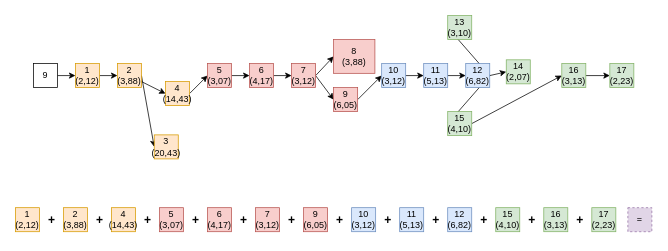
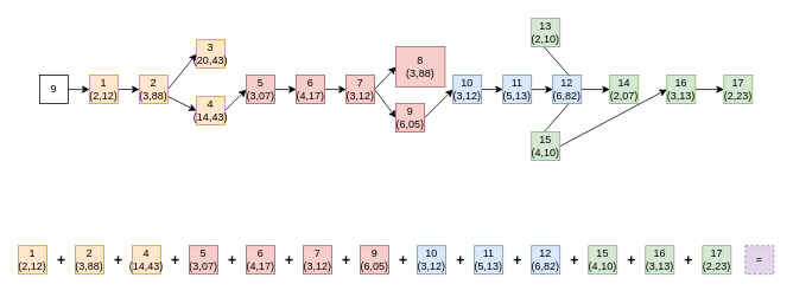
  <mxCell id="0" />
  <mxCell id="1" parent="0" />
  <mxCell id="2" style="edgeStyle=orthogonalEdgeStyle;rounded=0;orthogonalLoop=1;jettySize=auto;html=1;exitX=1;exitY=0.5;exitDx=0;exitDy=0;entryX=0;entryY=0.5;entryDx=0;entryDy=0;" parent="1" source="3" target="5" edge="1"><mxGeometry relative="1" as="geometry" /></mxCell>
  <mxCell id="3" value="9" style="whiteSpace=wrap;html=1;aspect=fixed;" parent="1" vertex="1"><mxGeometry x="44" y="84" width="32" height="32" as="geometry" /></mxCell>
  <mxCell id="4" style="edgeStyle=orthogonalEdgeStyle;rounded=0;orthogonalLoop=1;jettySize=auto;html=1;exitX=1;exitY=0.5;exitDx=0;exitDy=0;entryX=0;entryY=0.5;entryDx=0;entryDy=0;" parent="1" source="5" target="8" edge="1"><mxGeometry relative="1" as="geometry" /></mxCell>
  <mxCell id="5" value="1&lt;br&gt;(2,12)" style="whiteSpace=wrap;html=1;aspect=fixed;fillColor=#ffe6cc;strokeColor=#d79b00;" parent="1" vertex="1"><mxGeometry x="100" y="84" width="32" height="32" as="geometry" /></mxCell>
  <mxCell id="6" style="edgeStyle=none;rounded=0;orthogonalLoop=1;jettySize=auto;html=1;exitX=1;exitY=0.75;exitDx=0;exitDy=0;entryX=0;entryY=0.5;entryDx=0;entryDy=0;" parent="1" source="8" target="34" edge="1"><mxGeometry relative="1" as="geometry" /></mxCell>
  <mxCell id="7" style="edgeStyle=none;rounded=0;orthogonalLoop=1;jettySize=auto;html=1;exitX=1;exitY=0.5;exitDx=0;exitDy=0;entryX=0;entryY=0.5;entryDx=0;entryDy=0;" parent="1" source="8" target="9" edge="1"><mxGeometry relative="1" as="geometry" /></mxCell>
  <mxCell id="8" value="2&lt;br&gt;(3,88)" style="whiteSpace=wrap;html=1;aspect=fixed;fillColor=#ffe6cc;strokeColor=#d79b00;" parent="1" vertex="1"><mxGeometry x="156" y="84" width="32" height="32" as="geometry" /></mxCell>
- <mxCell id="9" value="3&lt;br&gt;(20,43)" style="whiteSpace=wrap;html=1;aspect=fixed;fillColor=#ffe6cc;strokeColor=#d79b00;" parent="1" vertex="1"><mxGeometry x="205" y="179" width="32" height="32" as="geometry" /></mxCell>
+ <mxCell id="9" value="3&lt;br&gt;(20,43)" style="whiteSpace=wrap;html=1;aspect=fixed;fillColor=#ffe6cc;strokeColor=#d79b00;" parent="1" vertex="1"><mxGeometry x="220" y="44" width="32" height="32" as="geometry" /></mxCell>
  <mxCell id="10" style="edgeStyle=none;rounded=0;orthogonalLoop=1;jettySize=auto;html=1;exitX=1;exitY=0.5;exitDx=0;exitDy=0;entryX=0;entryY=0.5;entryDx=0;entryDy=0;" parent="1" source="11" target="14" edge="1"><mxGeometry relative="1" as="geometry" /></mxCell>
  <mxCell id="11" value="6&lt;br&gt;(4,17)" style="whiteSpace=wrap;html=1;aspect=fixed;fillColor=#f8cecc;strokeColor=#b85450;" parent="1" vertex="1"><mxGeometry x="332" y="84" width="32" height="32" as="geometry" /></mxCell>
  <mxCell id="12" style="edgeStyle=none;rounded=0;orthogonalLoop=1;jettySize=auto;html=1;exitX=1;exitY=0.5;exitDx=0;exitDy=0;entryX=0;entryY=0.5;entryDx=0;entryDy=0;" parent="1" source="14" target="15" edge="1"><mxGeometry relative="1" as="geometry" /></mxCell>
  <mxCell id="13" style="edgeStyle=none;rounded=0;orthogonalLoop=1;jettySize=auto;html=1;exitX=1;exitY=0.5;exitDx=0;exitDy=0;entryX=0;entryY=0.5;entryDx=0;entryDy=0;" parent="1" source="14" target="17" edge="1"><mxGeometry relative="1" as="geometry" /></mxCell>
  <mxCell id="14" value="7&lt;br&gt;(3,12)" style="whiteSpace=wrap;html=1;aspect=fixed;fillColor=#f8cecc;strokeColor=#b85450;" parent="1" vertex="1"><mxGeometry x="388" y="84" width="32" height="32" as="geometry" /></mxCell>
  <mxCell id="15" value="8&lt;br&gt;(3,88)" style="whiteSpace=wrap;html=1;aspect=fixed;fillColor=#f8cecc;strokeColor=#b85450;" parent="1" vertex="1"><mxGeometry x="444" y="52" width="55" height="45" as="geometry" /></mxCell>
  <mxCell id="16" style="edgeStyle=none;rounded=0;orthogonalLoop=1;jettySize=auto;html=1;exitX=1;exitY=0.5;exitDx=0;exitDy=0;entryX=0;entryY=0.5;entryDx=0;entryDy=0;" parent="1" source="17" target="21" edge="1"><mxGeometry relative="1" as="geometry" /></mxCell>
  <mxCell id="17" value="9&lt;br&gt;(6,05)" style="whiteSpace=wrap;html=1;aspect=fixed;fillColor=#f8cecc;strokeColor=#b85450;" parent="1" vertex="1"><mxGeometry x="444" y="116" width="32" height="32" as="geometry" /></mxCell>
  <mxCell id="18" style="edgeStyle=none;rounded=0;orthogonalLoop=1;jettySize=auto;html=1;exitX=1;exitY=0.5;exitDx=0;exitDy=0;entryX=0;entryY=0.5;entryDx=0;entryDy=0;" parent="1" source="19" target="25" edge="1"><mxGeometry relative="1" as="geometry" /></mxCell>
  <mxCell id="19" value="11&lt;br&gt;(5,13)" style="whiteSpace=wrap;html=1;aspect=fixed;fillColor=#dae8fc;strokeColor=#6c8ebf;" parent="1" vertex="1"><mxGeometry x="564" y="84" width="32" height="32" as="geometry" /></mxCell>
  <mxCell id="20" style="edgeStyle=none;rounded=0;orthogonalLoop=1;jettySize=auto;html=1;exitX=1;exitY=0.5;exitDx=0;exitDy=0;entryX=0;entryY=0.5;entryDx=0;entryDy=0;" parent="1" source="21" target="19" edge="1"><mxGeometry relative="1" as="geometry" /></mxCell>
  <mxCell id="21" value="10&lt;br&gt;(3,12)" style="whiteSpace=wrap;html=1;aspect=fixed;fillColor=#dae8fc;strokeColor=#6c8ebf;" parent="1" vertex="1"><mxGeometry x="508" y="84" width="32" height="32" as="geometry" /></mxCell>
  <mxCell id="22" style="edgeStyle=none;rounded=0;orthogonalLoop=1;jettySize=auto;html=1;exitX=1;exitY=0.5;exitDx=0;exitDy=0;entryX=0;entryY=0.5;entryDx=0;entryDy=0;" parent="1" source="25" target="26" edge="1"><mxGeometry relative="1" as="geometry" /></mxCell>
  <mxCell id="23" style="edgeStyle=none;rounded=0;orthogonalLoop=1;jettySize=auto;html=1;exitX=1;exitY=0.5;exitDx=0;exitDy=0;entryX=0;entryY=0.5;entryDx=0;entryDy=0;" parent="1" source="25" target="30" edge="1"><mxGeometry relative="1" as="geometry" /></mxCell>
  <mxCell id="24" style="edgeStyle=none;rounded=0;orthogonalLoop=1;jettySize=auto;html=1;exitX=1;exitY=0.5;exitDx=0;exitDy=0;entryX=0;entryY=0.5;entryDx=0;entryDy=0;" parent="1" source="25" target="32" edge="1"><mxGeometry relative="1" as="geometry" /></mxCell>
  <mxCell id="25" value="12&lt;br&gt;(6,82)" style="whiteSpace=wrap;html=1;aspect=fixed;fillColor=#dae8fc;strokeColor=#6c8ebf;" parent="1" vertex="1"><mxGeometry x="620" y="84" width="32" height="32" as="geometry" /></mxCell>
- <mxCell id="26" value="13&lt;br&gt;(3,10)" style="whiteSpace=wrap;html=1;aspect=fixed;fillColor=#d5e8d4;strokeColor=#82b366;" parent="1" vertex="1"><mxGeometry x="596" y="20" width="32" height="32" as="geometry" /></mxCell>
+ <mxCell id="26" value="13&lt;br&gt;(2,10)" style="whiteSpace=wrap;html=1;aspect=fixed;fillColor=#d5e8d4;strokeColor=#82b366;" parent="1" vertex="1"><mxGeometry x="596" y="20" width="32" height="32" as="geometry" /></mxCell>
  <mxCell id="27" style="edgeStyle=none;rounded=0;orthogonalLoop=1;jettySize=auto;html=1;exitX=1;exitY=0.5;exitDx=0;exitDy=0;entryX=0;entryY=0.5;entryDx=0;entryDy=0;" parent="1" source="28" target="29" edge="1"><mxGeometry relative="1" as="geometry" /></mxCell>
  <mxCell id="28" value="16&lt;br&gt;(3,13)" style="whiteSpace=wrap;html=1;aspect=fixed;fillColor=#d5e8d4;strokeColor=#82b366;" parent="1" vertex="1"><mxGeometry x="748" y="84" width="32" height="32" as="geometry" /></mxCell>
  <mxCell id="29" value="17&lt;br&gt;(2,23)" style="whiteSpace=wrap;html=1;aspect=fixed;fillColor=#d5e8d4;strokeColor=#82b366;" parent="1" vertex="1"><mxGeometry x="812" y="84" width="32" height="32" as="geometry" /></mxCell>
- <mxCell id="30" value="14&lt;br&gt;(2,07)" style="whiteSpace=wrap;html=1;aspect=fixed;fillColor=#d5e8d4;strokeColor=#82b366;" parent="1" vertex="1"><mxGeometry x="674" y="79" width="32" height="32" as="geometry" /></mxCell>
+ <mxCell id="30" value="14&lt;br&gt;(2,07)" style="whiteSpace=wrap;html=1;aspect=fixed;fillColor=#d5e8d4;strokeColor=#82b366;" parent="1" vertex="1"><mxGeometry x="684" y="84" width="32" height="32" as="geometry" /></mxCell>
  <mxCell id="31" style="edgeStyle=none;rounded=0;orthogonalLoop=1;jettySize=auto;html=1;exitX=1;exitY=0.5;exitDx=0;exitDy=0;entryX=0;entryY=0.5;entryDx=0;entryDy=0;" parent="1" source="32" target="28" edge="1"><mxGeometry relative="1" as="geometry" /></mxCell>
  <mxCell id="32" value="15&lt;br&gt;(4,10)" style="whiteSpace=wrap;html=1;aspect=fixed;fillColor=#d5e8d4;strokeColor=#82b366;" parent="1" vertex="1"><mxGeometry x="596" y="148" width="32" height="32" as="geometry" /></mxCell>
  <mxCell id="33" style="edgeStyle=none;rounded=0;orthogonalLoop=1;jettySize=auto;html=1;exitX=1;exitY=0.5;exitDx=0;exitDy=0;entryX=0;entryY=0.5;entryDx=0;entryDy=0;" parent="1" source="34" target="36" edge="1"><mxGeometry relative="1" as="geometry" /></mxCell>
  <mxCell id="34" value="4&lt;br&gt;(14,43)" style="whiteSpace=wrap;html=1;aspect=fixed;fillColor=#ffe6cc;strokeColor=#d79b00;" parent="1" vertex="1"><mxGeometry x="220" y="108" width="32" height="32" as="geometry" /></mxCell>
  <mxCell id="35" style="edgeStyle=none;rounded=0;orthogonalLoop=1;jettySize=auto;html=1;exitX=1;exitY=0.5;exitDx=0;exitDy=0;entryX=0;entryY=0.5;entryDx=0;entryDy=0;" parent="1" source="36" target="11" edge="1"><mxGeometry relative="1" as="geometry" /></mxCell>
  <mxCell id="36" value="5&lt;br&gt;(3,07)" style="whiteSpace=wrap;html=1;aspect=fixed;fillColor=#f8cecc;strokeColor=#b85450;" parent="1" vertex="1"><mxGeometry x="276" y="84" width="32" height="32" as="geometry" /></mxCell>
  <mxCell id="37" value="=" style="whiteSpace=wrap;html=1;aspect=fixed;fillColor=#e1d5e7;strokeColor=#9673a6;fillStyle=auto;dashed=1;rounded=0;glass=0;" parent="1" vertex="1"><mxGeometry x="836" y="276" width="32" height="32" as="geometry" /></mxCell>
  <mxCell id="38" value="1&lt;br&gt;(2,12)" style="whiteSpace=wrap;html=1;aspect=fixed;fillColor=#ffe6cc;strokeColor=#d79b00;" parent="1" vertex="1"><mxGeometry x="20" y="276" width="32" height="32" as="geometry" /></mxCell>
  <mxCell id="39" value="2&lt;br&gt;(3,88)" style="whiteSpace=wrap;html=1;aspect=fixed;fillColor=#ffe6cc;strokeColor=#d79b00;" parent="1" vertex="1"><mxGeometry x="84" y="276" width="32" height="32" as="geometry" /></mxCell>
  <mxCell id="40" value="4&lt;br&gt;(14,43)" style="whiteSpace=wrap;html=1;aspect=fixed;fillColor=#ffe6cc;strokeColor=#d79b00;" parent="1" vertex="1"><mxGeometry x="148" y="276" width="32" height="32" as="geometry" /></mxCell>
  <mxCell id="41" value="5&lt;br&gt;(3,07)" style="whiteSpace=wrap;html=1;aspect=fixed;fillColor=#f8cecc;strokeColor=#b85450;" parent="1" vertex="1"><mxGeometry x="212" y="276" width="32" height="32" as="geometry" /></mxCell>
  <mxCell id="42" value="6&lt;br&gt;(4,17)" style="whiteSpace=wrap;html=1;aspect=fixed;fillColor=#f8cecc;strokeColor=#b85450;" parent="1" vertex="1"><mxGeometry x="276" y="276" width="32" height="32" as="geometry" /></mxCell>
  <mxCell id="43" value="7&lt;br&gt;(3,12)" style="whiteSpace=wrap;html=1;aspect=fixed;fillColor=#f8cecc;strokeColor=#b85450;" parent="1" vertex="1"><mxGeometry x="340" y="276" width="32" height="32" as="geometry" /></mxCell>
  <mxCell id="44" value="9&lt;br&gt;(6,05)" style="whiteSpace=wrap;html=1;aspect=fixed;fillColor=#f8cecc;strokeColor=#b85450;" parent="1" vertex="1"><mxGeometry x="404" y="276" width="32" height="32" as="geometry" /></mxCell>
  <mxCell id="45" value="10&lt;br&gt;(3,12)" style="whiteSpace=wrap;html=1;aspect=fixed;fillColor=#dae8fc;strokeColor=#6c8ebf;" parent="1" vertex="1"><mxGeometry x="468" y="276" width="32" height="32" as="geometry" /></mxCell>
  <mxCell id="46" value="11&lt;br&gt;(5,13)" style="whiteSpace=wrap;html=1;aspect=fixed;fillColor=#dae8fc;strokeColor=#6c8ebf;" parent="1" vertex="1"><mxGeometry x="532" y="276" width="32" height="32" as="geometry" /></mxCell>
  <mxCell id="47" value="12&lt;br&gt;(6,82)" style="whiteSpace=wrap;html=1;aspect=fixed;fillColor=#dae8fc;strokeColor=#6c8ebf;" parent="1" vertex="1"><mxGeometry x="596" y="276" width="32" height="32" as="geometry" /></mxCell>
  <mxCell id="48" value="15&lt;br&gt;(4,10)" style="whiteSpace=wrap;html=1;aspect=fixed;fillColor=#d5e8d4;strokeColor=#82b366;" parent="1" vertex="1"><mxGeometry x="660" y="276" width="32" height="32" as="geometry" /></mxCell>
  <mxCell id="49" value="16&lt;br&gt;(3,13)" style="whiteSpace=wrap;html=1;aspect=fixed;fillColor=#d5e8d4;strokeColor=#82b366;" parent="1" vertex="1"><mxGeometry x="724" y="276" width="32" height="32" as="geometry" /></mxCell>
  <mxCell id="50" value="17&lt;br&gt;(2,23)" style="whiteSpace=wrap;html=1;aspect=fixed;fillColor=#d5e8d4;strokeColor=#82b366;" parent="1" vertex="1"><mxGeometry x="788" y="276" width="32" height="32" as="geometry" /></mxCell>
  <mxCell id="51" value="&lt;b&gt;+&lt;/b&gt;" style="text;html=1;align=center;verticalAlign=middle;resizable=0;points=[];autosize=1;strokeColor=none;fillColor=none;fontSize=16;strokeWidth=0;gradientColor=default;shadow=0;rounded=0;glass=0;imageWidth=18;imageHeight=18;" parent="1" vertex="1"><mxGeometry x="52" y="272" width="32" height="40" as="geometry" /></mxCell>
  <mxCell id="52" value="&lt;b&gt;+&lt;/b&gt;" style="text;html=1;align=center;verticalAlign=middle;resizable=0;points=[];autosize=1;strokeColor=none;fillColor=none;fontSize=16;strokeWidth=0;gradientColor=default;shadow=0;rounded=0;glass=0;imageWidth=18;imageHeight=18;" parent="1" vertex="1"><mxGeometry x="692" y="272" width="32" height="40" as="geometry" /></mxCell>
  <mxCell id="53" value="&lt;b&gt;+&lt;/b&gt;" style="text;html=1;align=center;verticalAlign=middle;resizable=0;points=[];autosize=1;strokeColor=none;fillColor=none;fontSize=16;strokeWidth=0;gradientColor=default;shadow=0;rounded=0;glass=0;imageWidth=18;imageHeight=18;" parent="1" vertex="1"><mxGeometry x="628" y="272" width="32" height="40" as="geometry" /></mxCell>
  <mxCell id="54" value="&lt;b&gt;+&lt;/b&gt;" style="text;html=1;align=center;verticalAlign=middle;resizable=0;points=[];autosize=1;strokeColor=none;fillColor=none;fontSize=16;strokeWidth=0;gradientColor=default;shadow=0;rounded=0;glass=0;imageWidth=18;imageHeight=18;" parent="1" vertex="1"><mxGeometry x="564" y="272" width="32" height="40" as="geometry" /></mxCell>
  <mxCell id="55" value="&lt;b&gt;+&lt;/b&gt;" style="text;html=1;align=center;verticalAlign=middle;resizable=0;points=[];autosize=1;strokeColor=none;fillColor=none;fontSize=16;strokeWidth=0;gradientColor=default;shadow=0;rounded=0;glass=0;imageWidth=18;imageHeight=18;" parent="1" vertex="1"><mxGeometry x="500" y="272" width="32" height="40" as="geometry" /></mxCell>
  <mxCell id="56" value="&lt;b&gt;+&lt;/b&gt;" style="text;html=1;align=center;verticalAlign=middle;resizable=0;points=[];autosize=1;strokeColor=none;fillColor=none;fontSize=16;strokeWidth=0;gradientColor=default;shadow=0;rounded=0;glass=0;imageWidth=18;imageHeight=18;" parent="1" vertex="1"><mxGeometry x="436" y="272" width="32" height="40" as="geometry" /></mxCell>
  <mxCell id="57" value="&lt;b&gt;+&lt;/b&gt;" style="text;html=1;align=center;verticalAlign=middle;resizable=0;points=[];autosize=1;strokeColor=none;fillColor=none;fontSize=16;strokeWidth=0;gradientColor=default;shadow=0;rounded=0;glass=0;imageWidth=18;imageHeight=18;" parent="1" vertex="1"><mxGeometry x="372" y="272" width="32" height="40" as="geometry" /></mxCell>
  <mxCell id="58" value="&lt;b&gt;+&lt;/b&gt;" style="text;html=1;align=center;verticalAlign=middle;resizable=0;points=[];autosize=1;strokeColor=none;fillColor=none;fontSize=16;strokeWidth=0;gradientColor=default;shadow=0;rounded=0;glass=0;imageWidth=18;imageHeight=18;" parent="1" vertex="1"><mxGeometry x="308" y="272" width="32" height="40" as="geometry" /></mxCell>
  <mxCell id="59" value="&lt;b&gt;+&lt;/b&gt;" style="text;html=1;align=center;verticalAlign=middle;resizable=0;points=[];autosize=1;strokeColor=none;fillColor=none;fontSize=16;strokeWidth=0;gradientColor=default;shadow=0;rounded=0;glass=0;imageWidth=18;imageHeight=18;" parent="1" vertex="1"><mxGeometry x="244" y="272" width="32" height="40" as="geometry" /></mxCell>
  <mxCell id="60" value="&lt;b&gt;+&lt;/b&gt;" style="text;html=1;align=center;verticalAlign=middle;resizable=0;points=[];autosize=1;strokeColor=none;fillColor=none;fontSize=16;strokeWidth=0;gradientColor=default;shadow=0;rounded=0;glass=0;imageWidth=18;imageHeight=18;" parent="1" vertex="1"><mxGeometry x="180" y="272" width="32" height="40" as="geometry" /></mxCell>
  <mxCell id="61" value="&lt;b&gt;+&lt;/b&gt;" style="text;html=1;align=center;verticalAlign=middle;resizable=0;points=[];autosize=1;strokeColor=none;fillColor=none;fontSize=16;strokeWidth=0;gradientColor=default;shadow=0;rounded=0;glass=0;imageWidth=18;imageHeight=18;" parent="1" vertex="1"><mxGeometry x="116" y="272" width="32" height="40" as="geometry" /></mxCell>
  <mxCell id="62" value="&lt;b&gt;+&lt;/b&gt;" style="text;html=1;align=center;verticalAlign=middle;resizable=0;points=[];autosize=1;strokeColor=none;fillColor=none;fontSize=16;strokeWidth=0;gradientColor=default;shadow=0;rounded=0;glass=0;imageWidth=18;imageHeight=18;" parent="1" vertex="1"><mxGeometry x="756" y="272" width="32" height="40" as="geometry" /></mxCell>
